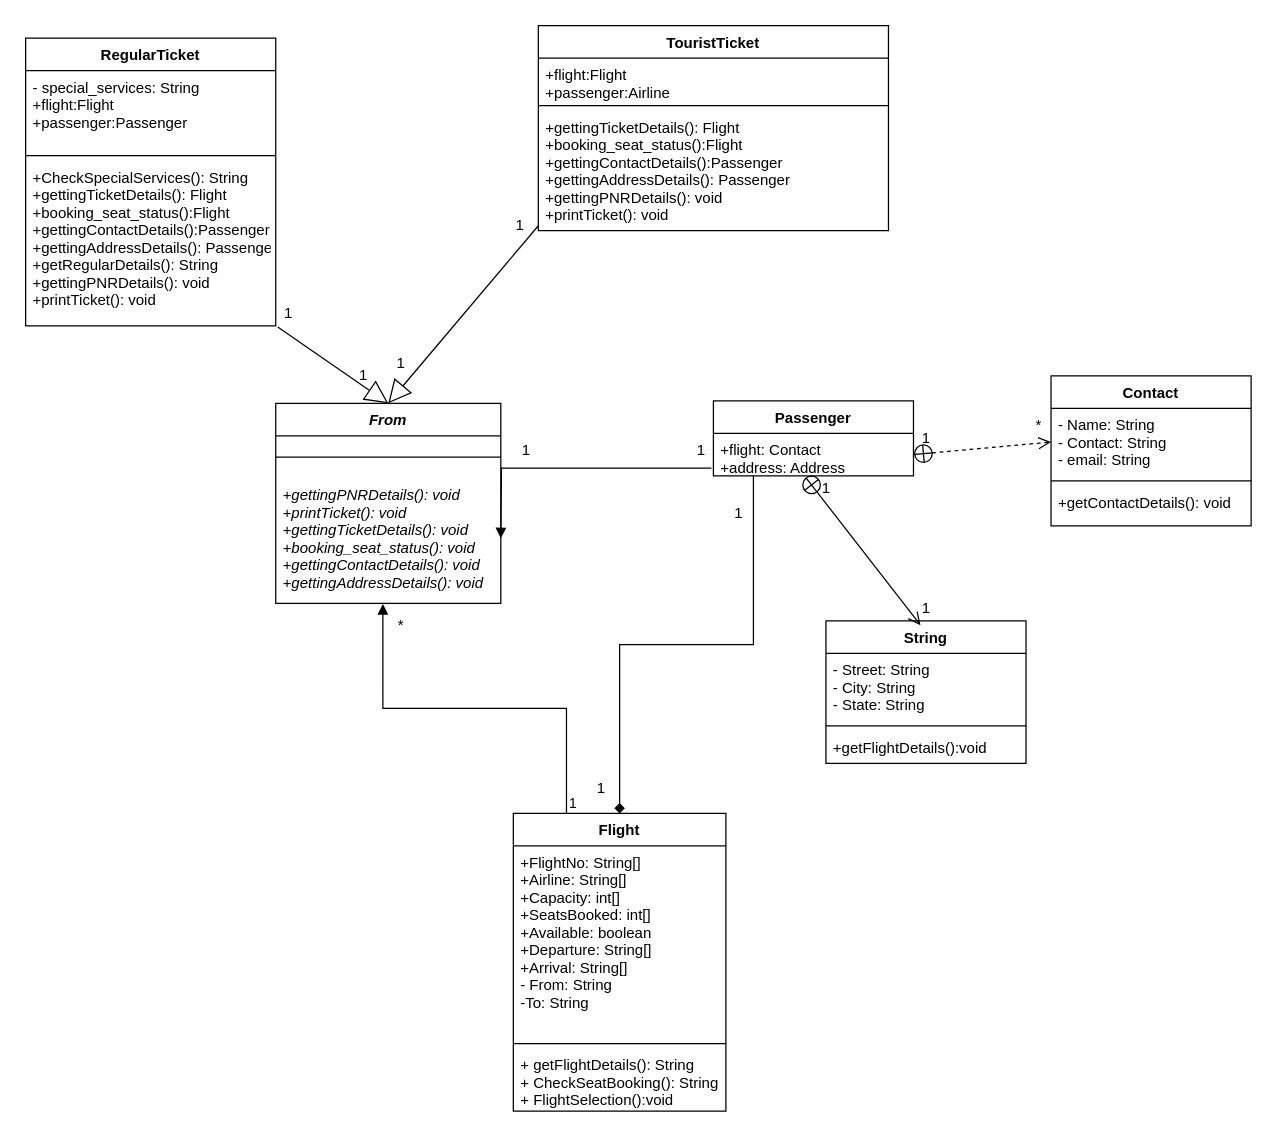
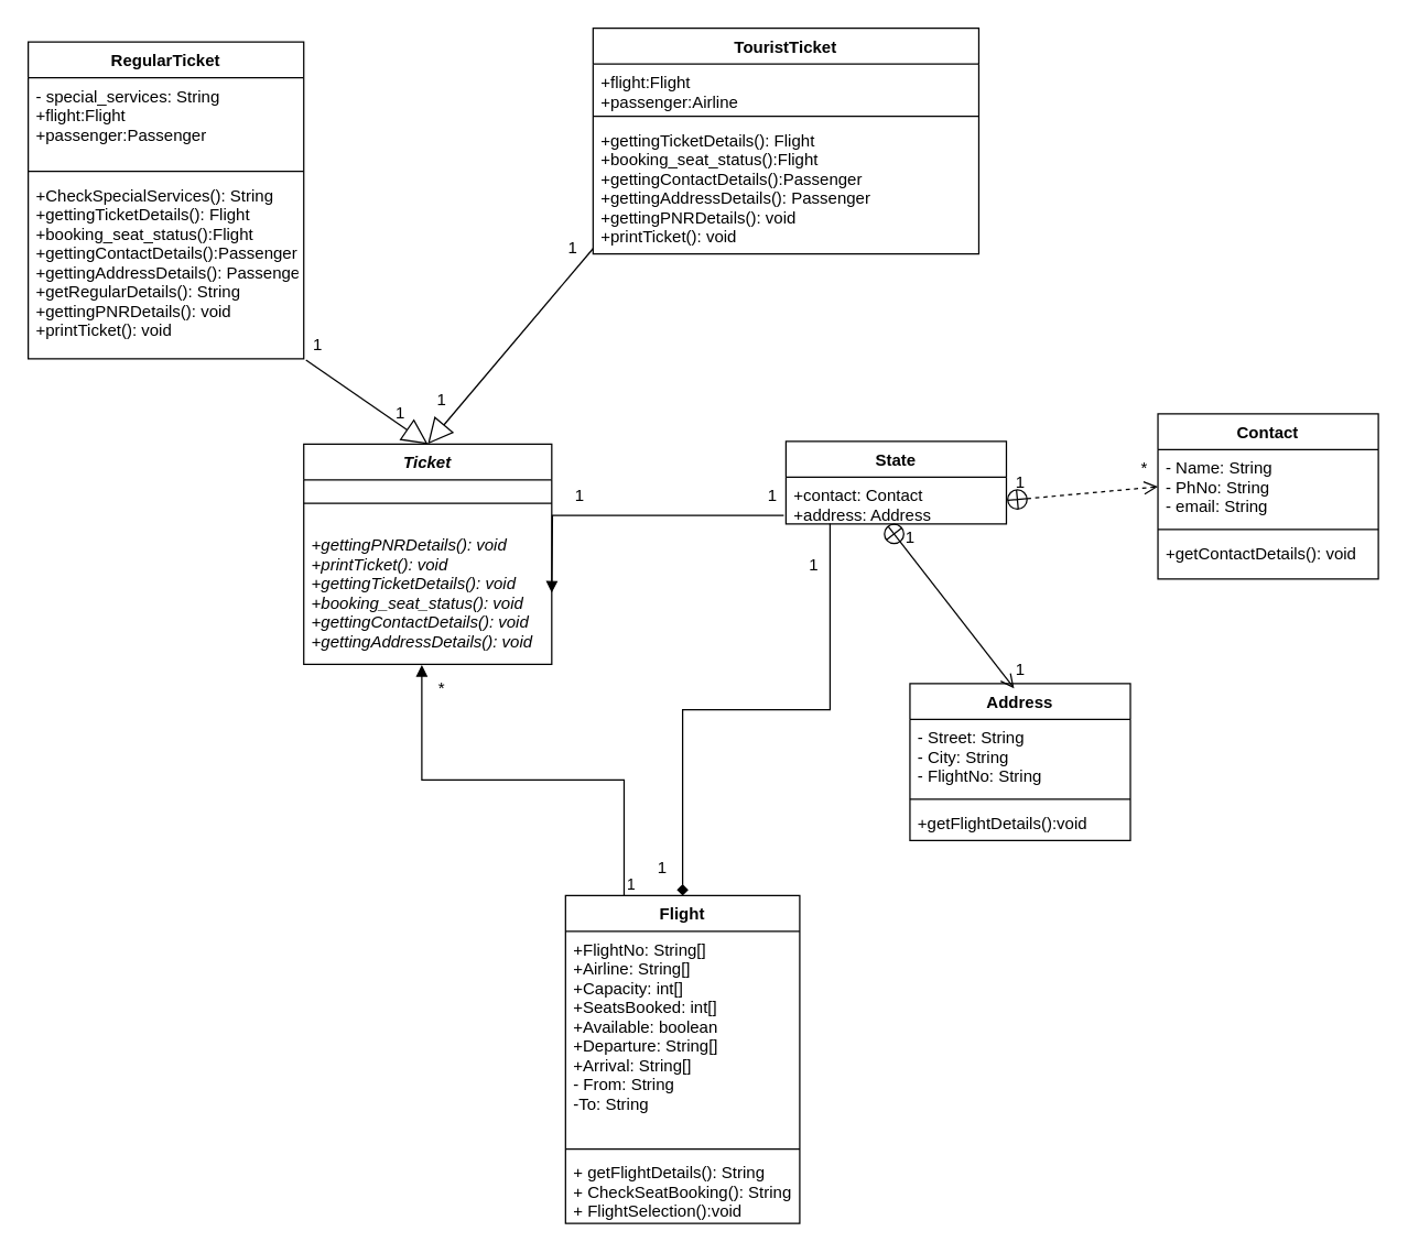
  <mxCell id="0" />
  <mxCell id="1" parent="0" />
- <mxCell id="2" value="Passenger" style="swimlane;fontStyle=1;align=center;verticalAlign=top;childLayout=stackLayout;horizontal=1;startSize=26;horizontalStack=0;resizeParent=1;resizeParentMax=0;resizeLast=0;collapsible=1;marginBottom=0;" parent="1" vertex="1"><mxGeometry x="570" y="320" width="160" height="60" as="geometry" /></mxCell>
- <mxCell id="3" value="+flight: Contact&#10;+address: Address&#10;&#10;" style="text;strokeColor=none;fillColor=none;align=left;verticalAlign=top;spacingLeft=4;spacingRight=4;overflow=hidden;rotatable=0;points=[[0,0.5],[1,0.5]];portConstraint=eastwest;" parent="2" vertex="1"><mxGeometry y="26" width="160" height="34" as="geometry" /></mxCell>
+ <mxCell id="2" value="State" style="swimlane;fontStyle=1;align=center;verticalAlign=top;childLayout=stackLayout;horizontal=1;startSize=26;horizontalStack=0;resizeParent=1;resizeParentMax=0;resizeLast=0;collapsible=1;marginBottom=0;" parent="1" vertex="1"><mxGeometry x="570" y="320" width="160" height="60" as="geometry" /></mxCell>
+ <mxCell id="3" value="+contact: Contact&#10;+address: Address&#10;&#10;" style="text;strokeColor=none;fillColor=none;align=left;verticalAlign=top;spacingLeft=4;spacingRight=4;overflow=hidden;rotatable=0;points=[[0,0.5],[1,0.5]];portConstraint=eastwest;" parent="2" vertex="1"><mxGeometry y="26" width="160" height="34" as="geometry" /></mxCell>
  <mxCell id="4" value="Flight" style="swimlane;fontStyle=1;align=center;verticalAlign=top;childLayout=stackLayout;horizontal=1;startSize=26;horizontalStack=0;resizeParent=1;resizeParentMax=0;resizeLast=0;collapsible=1;marginBottom=0;" parent="1" vertex="1"><mxGeometry x="410" y="650" width="170" height="238" as="geometry" /></mxCell>
  <mxCell id="5" value="+FlightNo: String[]&#10;+Airline: String[]&#10;+Capacity: int[]&#10;+SeatsBooked: int[]&#10;+Available: boolean&#10;+Departure: String[]&#10;+Arrival: String[]&#10;- From: String&#10;-To: String&#10;&#10;" style="text;strokeColor=none;fillColor=none;align=left;verticalAlign=top;spacingLeft=4;spacingRight=4;overflow=hidden;rotatable=0;points=[[0,0.5],[1,0.5]];portConstraint=eastwest;" parent="4" vertex="1"><mxGeometry y="26" width="170" height="154" as="geometry" /></mxCell>
  <mxCell id="6" value="" style="line;strokeWidth=1;fillColor=none;align=left;verticalAlign=middle;spacingTop=-1;spacingLeft=3;spacingRight=3;rotatable=0;labelPosition=right;points=[];portConstraint=eastwest;" parent="4" vertex="1"><mxGeometry y="180" width="170" height="8" as="geometry" /></mxCell>
  <mxCell id="7" value="+ getFlightDetails(): String&#10;+ CheckSeatBooking(): String&#10;+ FlightSelection():void" style="text;strokeColor=none;fillColor=none;align=left;verticalAlign=top;spacingLeft=4;spacingRight=4;overflow=hidden;rotatable=0;points=[[0,0.5],[1,0.5]];portConstraint=eastwest;" parent="4" vertex="1"><mxGeometry y="188" width="170" height="50" as="geometry" /></mxCell>
- <mxCell id="8" value="From" style="swimlane;fontStyle=3;align=center;verticalAlign=top;childLayout=stackLayout;horizontal=1;startSize=26;horizontalStack=0;resizeParent=1;resizeParentMax=0;resizeLast=0;collapsible=1;marginBottom=0;" parent="1" vertex="1"><mxGeometry x="220" y="322" width="180" height="160" as="geometry" /></mxCell>
+ <mxCell id="8" value="Ticket" style="swimlane;fontStyle=3;align=center;verticalAlign=top;childLayout=stackLayout;horizontal=1;startSize=26;horizontalStack=0;resizeParent=1;resizeParentMax=0;resizeLast=0;collapsible=1;marginBottom=0;" parent="1" vertex="1"><mxGeometry x="220" y="322" width="180" height="160" as="geometry" /></mxCell>
  <mxCell id="9" value="" style="line;strokeWidth=1;fillColor=none;align=left;verticalAlign=middle;spacingTop=-1;spacingLeft=3;spacingRight=3;rotatable=0;labelPosition=right;points=[];portConstraint=eastwest;" parent="8" vertex="1"><mxGeometry y="26" width="180" height="34" as="geometry" /></mxCell>
  <mxCell id="10" value="+gettingPNRDetails(): void&#10;+printTicket(): void&#10;+gettingTicketDetails(): void&#10;+booking_seat_status(): void&#10;+gettingContactDetails(): void&#10;+gettingAddressDetails(): void" style="text;strokeColor=none;fillColor=none;align=left;verticalAlign=top;spacingLeft=4;spacingRight=4;overflow=hidden;rotatable=0;points=[[0,0.5],[1,0.5]];portConstraint=eastwest;fontStyle=2" parent="8" vertex="1"><mxGeometry y="60" width="180" height="100" as="geometry" /></mxCell>
  <mxCell id="11" value="RegularTicket" style="swimlane;fontStyle=1;align=center;verticalAlign=top;childLayout=stackLayout;horizontal=1;startSize=26;horizontalStack=0;resizeParent=1;resizeParentMax=0;resizeLast=0;collapsible=1;marginBottom=0;" parent="1" vertex="1"><mxGeometry x="20" y="30" width="200" height="230" as="geometry" /></mxCell>
  <mxCell id="12" value="- special_services: String&#10;+flight:Flight&#10;+passenger:Passenger&#10;&#10;&#10;" style="text;strokeColor=none;fillColor=none;align=left;verticalAlign=top;spacingLeft=4;spacingRight=4;overflow=hidden;rotatable=0;points=[[0,0.5],[1,0.5]];portConstraint=eastwest;" parent="11" vertex="1"><mxGeometry y="26" width="200" height="64" as="geometry" /></mxCell>
  <mxCell id="13" value="" style="line;strokeWidth=1;fillColor=none;align=left;verticalAlign=middle;spacingTop=-1;spacingLeft=3;spacingRight=3;rotatable=0;labelPosition=right;points=[];portConstraint=eastwest;" parent="11" vertex="1"><mxGeometry y="90" width="200" height="8" as="geometry" /></mxCell>
  <mxCell id="14" value="+CheckSpecialServices(): String&#10;+gettingTicketDetails(): Flight&#10;+booking_seat_status():Flight&#10;+gettingContactDetails():Passenger&#10;+gettingAddressDetails(): Passenger&#10;+getRegularDetails(): String&#10;+gettingPNRDetails(): void&#10;+printTicket(): void" style="text;strokeColor=none;fillColor=none;align=left;verticalAlign=top;spacingLeft=4;spacingRight=4;overflow=hidden;rotatable=0;points=[[0,0.5],[1,0.5]];portConstraint=eastwest;" parent="11" vertex="1"><mxGeometry y="98" width="200" height="132" as="geometry" /></mxCell>
  <mxCell id="15" value="TouristTicket" style="swimlane;fontStyle=1;align=center;verticalAlign=top;childLayout=stackLayout;horizontal=1;startSize=26;horizontalStack=0;resizeParent=1;resizeParentMax=0;resizeLast=0;collapsible=1;marginBottom=0;" parent="1" vertex="1"><mxGeometry x="430" y="20" width="280" height="164" as="geometry" /></mxCell>
  <mxCell id="16" value="+flight:Flight&#10;+passenger:Airline&#10;" style="text;strokeColor=none;fillColor=none;align=left;verticalAlign=top;spacingLeft=4;spacingRight=4;overflow=hidden;rotatable=0;points=[[0,0.5],[1,0.5]];portConstraint=eastwest;" parent="15" vertex="1"><mxGeometry y="26" width="280" height="34" as="geometry" /></mxCell>
  <mxCell id="17" value="" style="line;strokeWidth=1;fillColor=none;align=left;verticalAlign=middle;spacingTop=-1;spacingLeft=3;spacingRight=3;rotatable=0;labelPosition=right;points=[];portConstraint=eastwest;" parent="15" vertex="1"><mxGeometry y="60" width="280" height="8" as="geometry" /></mxCell>
  <mxCell id="18" value="+gettingTicketDetails(): Flight&#10;+booking_seat_status():Flight&#10;+gettingContactDetails():Passenger&#10;+gettingAddressDetails(): Passenger&#10;+gettingPNRDetails(): void&#10;+printTicket(): void" style="text;strokeColor=none;fillColor=none;align=left;verticalAlign=top;spacingLeft=4;spacingRight=4;overflow=hidden;rotatable=0;points=[[0,0.5],[1,0.5]];portConstraint=eastwest;" parent="15" vertex="1"><mxGeometry y="68" width="280" height="96" as="geometry" /></mxCell>
  <mxCell id="19" value="" style="endArrow=block;endSize=16;endFill=0;html=1;rounded=0;exitX=1.008;exitY=1.008;exitDx=0;exitDy=0;exitPerimeter=0;entryX=0.5;entryY=0;entryDx=0;entryDy=0;" parent="1" source="14" target="8" edge="1"><mxGeometry width="160" relative="1" as="geometry"><mxPoint x="340" y="290" as="sourcePoint" /><mxPoint x="500" y="290" as="targetPoint" /></mxGeometry></mxCell>
  <mxCell id="20" value="" style="endArrow=block;endSize=16;endFill=0;html=1;rounded=0;entryX=0.5;entryY=0;entryDx=0;entryDy=0;" parent="1" target="8" edge="1"><mxGeometry width="160" relative="1" as="geometry"><mxPoint x="430" y="180" as="sourcePoint" /><mxPoint x="464.24" y="265.79" as="targetPoint" /></mxGeometry></mxCell>
  <mxCell id="21" value="" style="endArrow=block;endFill=1;html=1;edgeStyle=orthogonalEdgeStyle;align=left;verticalAlign=top;rounded=0;exitX=-0.01;exitY=0.818;exitDx=0;exitDy=0;entryX=1;entryY=0.5;entryDx=0;entryDy=0;exitPerimeter=0;" parent="1" source="3" edge="1"><mxGeometry x="-1" relative="1" as="geometry"><mxPoint x="340" y="390" as="sourcePoint" /><mxPoint x="400" y="430" as="targetPoint" /></mxGeometry></mxCell>
  <mxCell id="22" value="1" style="text;html=1;align=center;verticalAlign=middle;resizable=0;points=[];autosize=1;strokeColor=none;fillColor=none;" parent="1" vertex="1"><mxGeometry x="410" y="350" width="20" height="20" as="geometry" /></mxCell>
  <mxCell id="23" value="1" style="text;html=1;align=center;verticalAlign=middle;resizable=0;points=[];autosize=1;strokeColor=none;fillColor=none;" parent="1" vertex="1"><mxGeometry x="550" y="350" width="20" height="20" as="geometry" /></mxCell>
  <mxCell id="24" value="" style="endArrow=diamond;endFill=1;html=1;edgeStyle=orthogonalEdgeStyle;align=left;verticalAlign=top;rounded=0;entryX=0.5;entryY=0;entryDx=0;entryDy=0;exitX=0.2;exitY=0.989;exitDx=0;exitDy=0;exitPerimeter=0;" parent="1" source="3" target="4" edge="1"><mxGeometry x="-1" y="29" relative="1" as="geometry"><mxPoint x="600" y="570" as="sourcePoint" /><mxPoint x="420" y="383" as="targetPoint" /><mxPoint x="20" y="-8" as="offset" /></mxGeometry></mxCell>
  <mxCell id="25" value="1" style="text;html=1;align=center;verticalAlign=middle;resizable=0;points=[];autosize=1;strokeColor=none;fillColor=none;" parent="1" vertex="1"><mxGeometry x="470" y="620" width="20" height="20" as="geometry" /></mxCell>
  <mxCell id="26" value="" style="endArrow=block;endFill=1;html=1;edgeStyle=orthogonalEdgeStyle;align=left;verticalAlign=top;rounded=0;entryX=0.476;entryY=1.004;entryDx=0;entryDy=0;entryPerimeter=0;exitX=0.25;exitY=0;exitDx=0;exitDy=0;" parent="1" source="4" target="10" edge="1"><mxGeometry x="-1" relative="1" as="geometry"><mxPoint x="425" y="580" as="sourcePoint" /><mxPoint x="265" y="580" as="targetPoint" /></mxGeometry></mxCell>
  <mxCell id="27" value="1" style="edgeLabel;resizable=0;html=1;align=left;verticalAlign=bottom;" parent="26" connectable="0" vertex="1"><mxGeometry x="-1" relative="1" as="geometry" /></mxCell>
  <mxCell id="28" value="1" style="text;html=1;align=center;verticalAlign=middle;resizable=0;points=[];autosize=1;strokeColor=none;fillColor=none;" parent="1" vertex="1"><mxGeometry x="580" y="400" width="20" height="20" as="geometry" /></mxCell>
  <mxCell id="29" value="*" style="text;html=1;align=center;verticalAlign=middle;resizable=0;points=[];autosize=1;strokeColor=none;fillColor=none;" parent="1" vertex="1"><mxGeometry x="310" y="490" width="20" height="20" as="geometry" /></mxCell>
  <mxCell id="30" value="1" style="text;html=1;align=center;verticalAlign=middle;resizable=0;points=[];autosize=1;strokeColor=none;fillColor=none;" parent="1" vertex="1"><mxGeometry x="220" y="240" width="20" height="20" as="geometry" /></mxCell>
  <mxCell id="31" value="1" style="text;html=1;align=center;verticalAlign=middle;resizable=0;points=[];autosize=1;strokeColor=none;fillColor=none;" parent="1" vertex="1"><mxGeometry x="280" y="290" width="20" height="20" as="geometry" /></mxCell>
  <mxCell id="32" value="1" style="text;html=1;align=center;verticalAlign=middle;resizable=0;points=[];autosize=1;strokeColor=none;fillColor=none;" parent="1" vertex="1"><mxGeometry x="310" y="280" width="20" height="20" as="geometry" /></mxCell>
  <mxCell id="33" value="1" style="text;html=1;align=center;verticalAlign=middle;resizable=0;points=[];autosize=1;strokeColor=none;fillColor=none;" parent="1" vertex="1"><mxGeometry x="405" y="170" width="20" height="20" as="geometry" /></mxCell>
- <mxCell id="34" value="String" style="swimlane;fontStyle=1;align=center;verticalAlign=top;childLayout=stackLayout;horizontal=1;startSize=26;horizontalStack=0;resizeParent=1;resizeParentMax=0;resizeLast=0;collapsible=1;marginBottom=0;" parent="1" vertex="1"><mxGeometry x="660" y="496" width="160" height="114" as="geometry" /></mxCell>
- <mxCell id="35" value="- Street: String&#10;- City: String&#10;- State: String" style="text;strokeColor=none;fillColor=none;align=left;verticalAlign=top;spacingLeft=4;spacingRight=4;overflow=hidden;rotatable=0;points=[[0,0.5],[1,0.5]];portConstraint=eastwest;" parent="34" vertex="1"><mxGeometry y="26" width="160" height="54" as="geometry" /></mxCell>
+ <mxCell id="34" value="Address" style="swimlane;fontStyle=1;align=center;verticalAlign=top;childLayout=stackLayout;horizontal=1;startSize=26;horizontalStack=0;resizeParent=1;resizeParentMax=0;resizeLast=0;collapsible=1;marginBottom=0;" parent="1" vertex="1"><mxGeometry x="660" y="496" width="160" height="114" as="geometry" /></mxCell>
+ <mxCell id="35" value="- Street: String&#10;- City: String&#10;- FlightNo: String" style="text;strokeColor=none;fillColor=none;align=left;verticalAlign=top;spacingLeft=4;spacingRight=4;overflow=hidden;rotatable=0;points=[[0,0.5],[1,0.5]];portConstraint=eastwest;" parent="34" vertex="1"><mxGeometry y="26" width="160" height="54" as="geometry" /></mxCell>
  <mxCell id="36" value="" style="line;strokeWidth=1;fillColor=none;align=left;verticalAlign=middle;spacingTop=-1;spacingLeft=3;spacingRight=3;rotatable=0;labelPosition=right;points=[];portConstraint=eastwest;" parent="34" vertex="1"><mxGeometry y="80" width="160" height="8" as="geometry" /></mxCell>
  <mxCell id="37" value="+getFlightDetails():void" style="text;strokeColor=none;fillColor=none;align=left;verticalAlign=top;spacingLeft=4;spacingRight=4;overflow=hidden;rotatable=0;points=[[0,0.5],[1,0.5]];portConstraint=eastwest;" parent="34" vertex="1"><mxGeometry y="88" width="160" height="26" as="geometry" /></mxCell>
  <mxCell id="38" value="Contact" style="swimlane;fontStyle=1;align=center;verticalAlign=top;childLayout=stackLayout;horizontal=1;startSize=26;horizontalStack=0;resizeParent=1;resizeParentMax=0;resizeLast=0;collapsible=1;marginBottom=0;" parent="1" vertex="1"><mxGeometry x="840" y="300" width="160" height="120" as="geometry" /></mxCell>
- <mxCell id="39" value="- Name: String&#10;- Contact: String&#10;- email: String " style="text;strokeColor=none;fillColor=none;align=left;verticalAlign=top;spacingLeft=4;spacingRight=4;overflow=hidden;rotatable=0;points=[[0,0.5],[1,0.5]];portConstraint=eastwest;" parent="38" vertex="1"><mxGeometry y="26" width="160" height="54" as="geometry" /></mxCell>
+ <mxCell id="39" value="- Name: String&#10;- PhNo: String&#10;- email: String " style="text;strokeColor=none;fillColor=none;align=left;verticalAlign=top;spacingLeft=4;spacingRight=4;overflow=hidden;rotatable=0;points=[[0,0.5],[1,0.5]];portConstraint=eastwest;" parent="38" vertex="1"><mxGeometry y="26" width="160" height="54" as="geometry" /></mxCell>
  <mxCell id="40" value="" style="line;strokeWidth=1;fillColor=none;align=left;verticalAlign=middle;spacingTop=-1;spacingLeft=3;spacingRight=3;rotatable=0;labelPosition=right;points=[];portConstraint=eastwest;" parent="38" vertex="1"><mxGeometry y="80" width="160" height="8" as="geometry" /></mxCell>
  <mxCell id="41" value="+getContactDetails(): void&#10;" style="text;strokeColor=none;fillColor=none;align=left;verticalAlign=top;spacingLeft=4;spacingRight=4;overflow=hidden;rotatable=0;points=[[0,0.5],[1,0.5]];portConstraint=eastwest;" parent="38" vertex="1"><mxGeometry y="88" width="160" height="32" as="geometry" /></mxCell>
  <mxCell id="42" value="1" style="text;html=1;align=center;verticalAlign=middle;resizable=0;points=[];autosize=1;strokeColor=none;fillColor=none;" parent="1" vertex="1"><mxGeometry x="650" y="380" width="20" height="20" as="geometry" /></mxCell>
  <mxCell id="43" value="1" style="text;html=1;align=center;verticalAlign=middle;resizable=0;points=[];autosize=1;strokeColor=none;fillColor=none;" parent="1" vertex="1"><mxGeometry x="730" y="476" width="20" height="20" as="geometry" /></mxCell>
  <mxCell id="44" value="1" style="text;html=1;align=center;verticalAlign=middle;resizable=0;points=[];autosize=1;strokeColor=none;fillColor=none;" parent="1" vertex="1"><mxGeometry x="730" y="340" width="20" height="20" as="geometry" /></mxCell>
  <mxCell id="45" value="*" style="text;html=1;align=center;verticalAlign=middle;resizable=0;points=[];autosize=1;strokeColor=none;fillColor=none;" parent="1" vertex="1"><mxGeometry x="820" y="330" width="20" height="20" as="geometry" /></mxCell>
  <mxCell id="46" value="" style="endArrow=open;startArrow=circlePlus;endFill=0;startFill=0;endSize=8;html=1;rounded=0;entryX=0;entryY=0.5;entryDx=0;entryDy=0;exitX=1;exitY=0.5;exitDx=0;exitDy=0;dashed=1;" parent="1" source="3" target="39" edge="1"><mxGeometry width="160" relative="1" as="geometry"><mxPoint x="450" y="600" as="sourcePoint" /><mxPoint x="610" y="600" as="targetPoint" /></mxGeometry></mxCell>
  <mxCell id="47" value="" style="endArrow=open;startArrow=circlePlus;endFill=0;startFill=0;endSize=8;html=1;rounded=0;exitX=0.46;exitY=1.029;exitDx=0;exitDy=0;exitPerimeter=0;entryX=0.28;entryY=1.17;entryDx=0;entryDy=0;entryPerimeter=0;" parent="1" source="3" target="43" edge="1"><mxGeometry width="160" relative="1" as="geometry"><mxPoint x="430" y="540" as="sourcePoint" /><mxPoint x="590" y="540" as="targetPoint" /></mxGeometry></mxCell>
